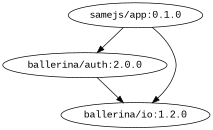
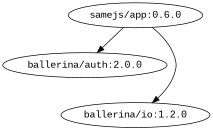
  digraph {
    fontname="Liberation Mono"
    node [fontname="Liberation Mono"]
    edge [fontname="Liberation Mono"]
    "ballerina/auth:2.0.0"
    "ballerina/io:1.2.0"
-   "samejs/app:0.1.0"
-   "ballerina/auth:2.0.0" -> "ballerina/io:1.2.0"
+   "samejs/app:0.1.0" [label="samejs/app:0.6.0"]
    "samejs/app:0.1.0" -> "ballerina/auth:2.0.0"
    "samejs/app:0.1.0" -> "ballerina/io:1.2.0"
  }
